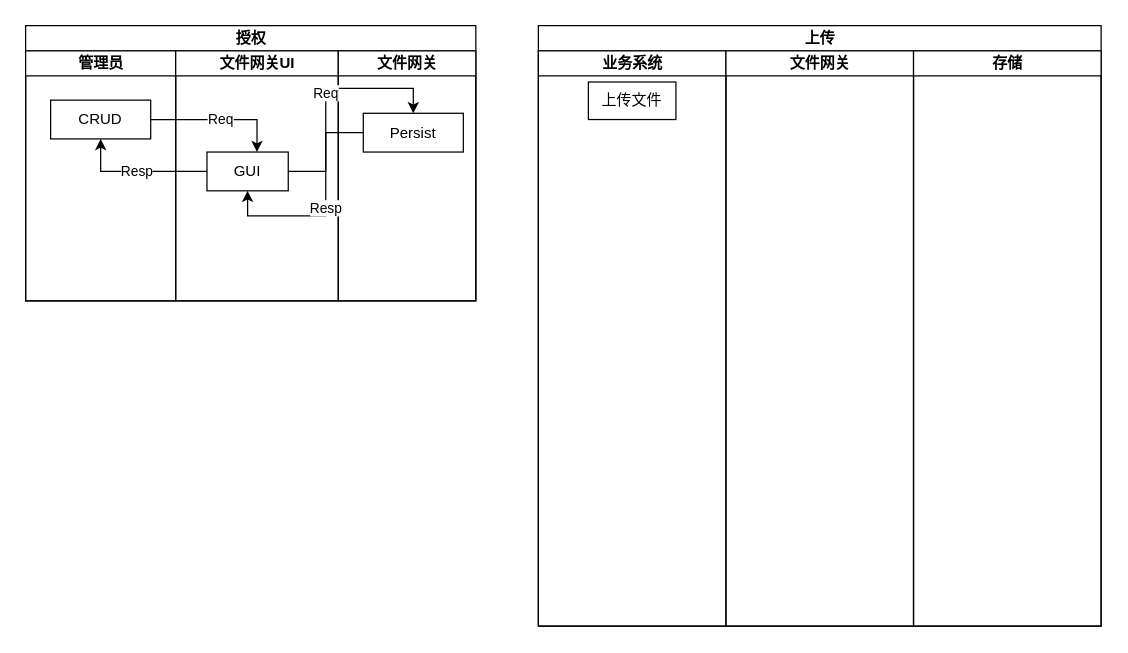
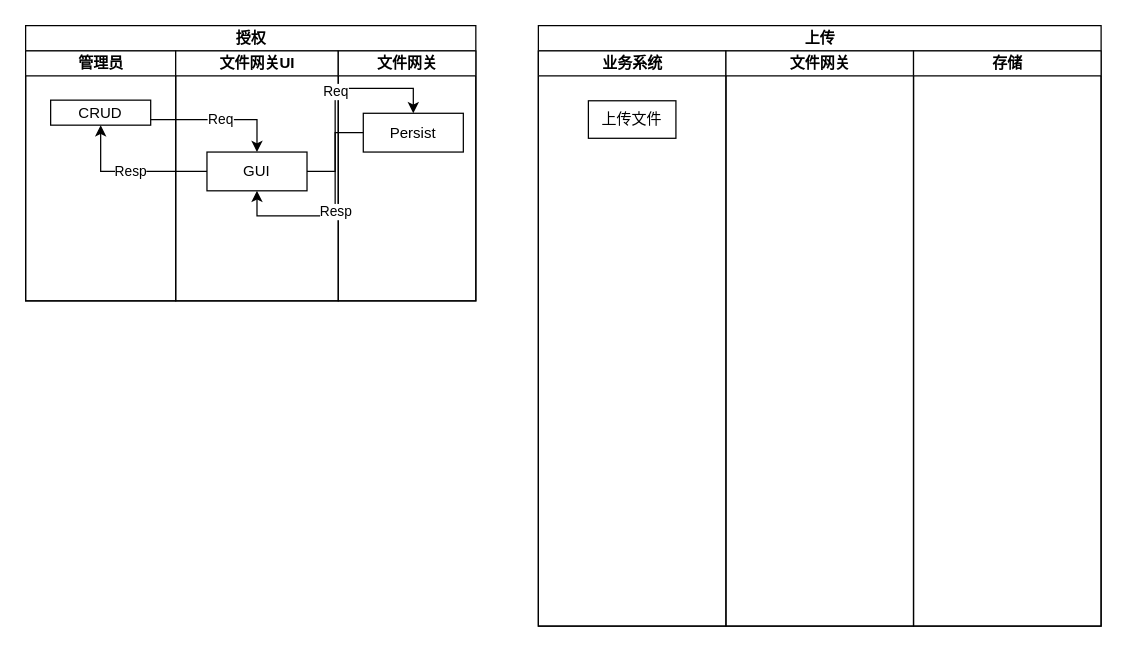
  <mxCell id="0" />
  <mxCell id="1" parent="0" />
  <mxCell id="2" value="上传" style="swimlane;html=1;childLayout=stackLayout;resizeParent=1;resizeParentMax=0;startSize=20;" vertex="1" parent="1"><mxGeometry x="430" y="20" width="450" height="480" as="geometry" /></mxCell>
  <mxCell id="3" value="业务系统" style="swimlane;html=1;startSize=20;" vertex="1" parent="2"><mxGeometry y="20" width="150" height="460" as="geometry" /></mxCell>
- <mxCell id="4" value="上传文件" style="rounded=0;whiteSpace=wrap;html=1;" vertex="1" parent="3"><mxGeometry x="40" y="25" width="70" height="30" as="geometry" /></mxCell>
+ <mxCell id="4" value="上传文件" style="rounded=0;whiteSpace=wrap;html=1;" vertex="1" parent="3"><mxGeometry x="40" y="40" width="70" height="30" as="geometry" /></mxCell>
  <mxCell id="5" value="文件网关" style="swimlane;html=1;startSize=20;" vertex="1" parent="2"><mxGeometry x="150" y="20" width="150" height="460" as="geometry" /></mxCell>
  <mxCell id="6" value="存储" style="swimlane;html=1;startSize=20;" vertex="1" parent="2"><mxGeometry x="300" y="20" width="150" height="460" as="geometry" /></mxCell>
  <mxCell id="7" value="授权" style="swimlane;html=1;childLayout=stackLayout;resizeParent=1;resizeParentMax=0;startSize=20;" vertex="1" parent="1"><mxGeometry x="20" y="20" width="360" height="220" as="geometry" /></mxCell>
  <mxCell id="8" value="管理员" style="swimlane;html=1;startSize=20;" vertex="1" parent="7"><mxGeometry y="20" width="120" height="200" as="geometry" /></mxCell>
- <mxCell id="9" value="&lt;div&gt;CRUD&lt;/div&gt;" style="rounded=0;whiteSpace=wrap;html=1;" vertex="1" parent="8"><mxGeometry x="20" y="39.5" width="80" height="31" as="geometry" /></mxCell>
+ <mxCell id="9" value="&lt;div&gt;CRUD&lt;/div&gt;" style="rounded=0;whiteSpace=wrap;html=1;" vertex="1" parent="8"><mxGeometry x="20" y="39.5" width="80" height="20" as="geometry" /></mxCell>
  <mxCell id="10" value="文件网关UI" style="swimlane;html=1;startSize=20;" vertex="1" parent="7"><mxGeometry x="120" y="20" width="130" height="200" as="geometry" /></mxCell>
- <mxCell id="11" value="GUI" style="rounded=0;whiteSpace=wrap;html=1;" vertex="1" parent="10"><mxGeometry x="25" y="81" width="65" height="31" as="geometry" /></mxCell>
+ <mxCell id="11" value="GUI" style="rounded=0;whiteSpace=wrap;html=1;" vertex="1" parent="10"><mxGeometry x="25" y="81" width="80" height="31" as="geometry" /></mxCell>
  <mxCell id="12" value="文件网关" style="swimlane;html=1;startSize=20;" vertex="1" parent="7"><mxGeometry x="250" y="20" width="110" height="200" as="geometry" /></mxCell>
  <mxCell id="13" value="Persist" style="rounded=0;whiteSpace=wrap;html=1;" vertex="1" parent="12"><mxGeometry x="20" y="50" width="80" height="31" as="geometry" /></mxCell>
  <mxCell id="14" value="Req" style="edgeStyle=orthogonalEdgeStyle;rounded=0;comic=0;orthogonalLoop=1;jettySize=auto;html=1;" edge="1" parent="7" source="9" target="11"><mxGeometry relative="1" as="geometry"><Array as="points"><mxPoint x="185" y="75" /></Array></mxGeometry></mxCell>
  <mxCell id="15" value="Req" style="edgeStyle=orthogonalEdgeStyle;rounded=0;comic=0;orthogonalLoop=1;jettySize=auto;html=1;entryX=0.5;entryY=0;entryDx=0;entryDy=0;" edge="1" parent="7" source="11" target="13"><mxGeometry relative="1" as="geometry"><mxPoint x="260" y="116.5" as="targetPoint" /></mxGeometry></mxCell>
  <mxCell id="16" value="Resp" style="edgeStyle=orthogonalEdgeStyle;rounded=0;comic=0;orthogonalLoop=1;jettySize=auto;html=1;entryX=0.5;entryY=1;entryDx=0;entryDy=0;" edge="1" parent="7" source="13" target="11"><mxGeometry relative="1" as="geometry" /></mxCell>
  <mxCell id="17" value="Resp" style="edgeStyle=orthogonalEdgeStyle;rounded=0;comic=0;orthogonalLoop=1;jettySize=auto;html=1;entryX=0.5;entryY=1;entryDx=0;entryDy=0;" edge="1" parent="7" source="11" target="9"><mxGeometry relative="1" as="geometry" /></mxCell>
